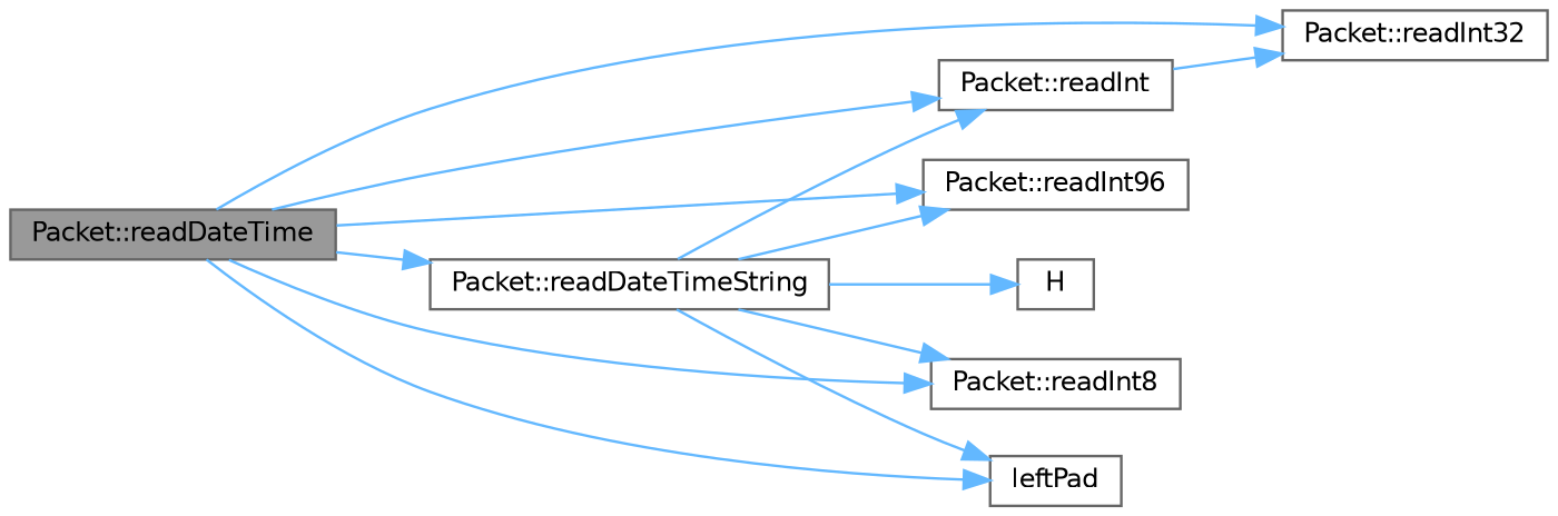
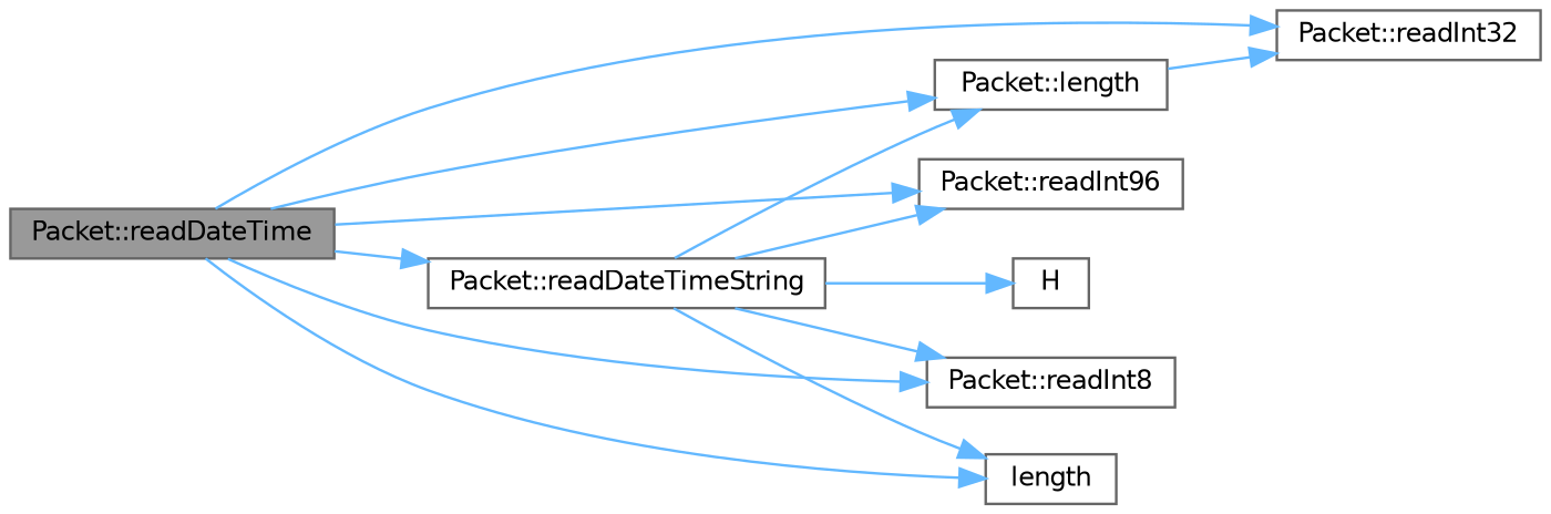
  digraph {
    rankdir=LR
    node [color=grey40 fillcolor=white fontname=Helvetica fontsize=10 shape=box style=filled]
    edge [color=steelblue1 fontname=Helvetica fontsize=10 labelfontname=Helvetica labelfontsize=10 style=solid]
    n1 [color=gray40 fillcolor=grey60 fontcolor=black height=0.2 label="Packet::readDateTime" width=0.4]
-   n2 [height=0.2 label="Packet::readInt" width=0.4]
+   n2 [height=0.2 label="Packet::length" width=0.4]
    n3 [height=0.2 label="Packet::readDateTimeString" width=0.4]
    n4 [height=0.2 label="Packet::readInt96" width=0.4]
    n5 [height=0.2 label="Packet::readInt32" width=0.4]
    n6 [height=0.2 label="Packet::readInt8" width=0.4]
-   n7 [height=0.2 label=leftPad width=0.4]
+   n7 [height=0.2 label=length width=0.4]
    n8 [height=0.2 label=H width=0.4]
    n1 -> n2
    n1 -> n3
    n1 -> n4
    n1 -> n5
    n1 -> n6
    n1 -> n7
    n2 -> n5
    n3 -> n2
    n3 -> n4
    n3 -> n6
    n3 -> n7
    n3 -> n8
  }
